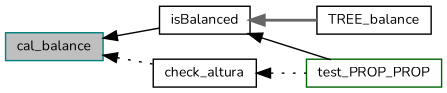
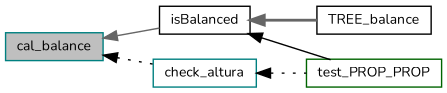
  digraph {
    fontname=Nunito
    rankdir=LR
    node [color=teal fillcolor=white fontname=Nunito fontsize=10 shape=record style=filled]
    edge [color=black dir=back fontname=Nunito fontsize=10 labelfontname=FreeSans labelfontsize=10 style=solid]
    n1 [fillcolor=grey75 fontcolor=black height=0.2 label=cal_balance width=0.4]
    n2 [color=black height=0.2 label=isBalanced width=0.4]
-   n3 [color=black height=0.2 label=check_altura width=0.4]
+   n3 [height=0.2 label=check_altura width=0.4]
    n4 [color=black height=0.2 label=TREE_balance width=0.4]
    n5 [color=darkgreen height=0.2 label=test_PROP_PROP width=0.4]
-   n1 -> n2
+   n1 -> n2 [color=gray40]
    n1 -> n3 [style=dotted]
    n2 -> n4 [color=gray40 style=bold]
    n2 -> n5
    n3 -> n5 [style=dotted]
  }
